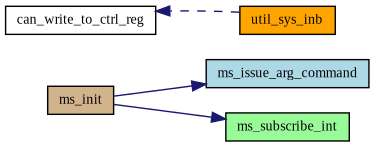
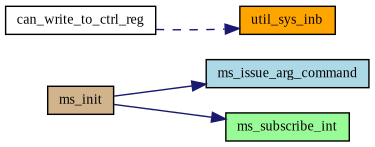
  digraph {
    fontname="Liberation Serif"
    rankdir=LR
    node [color=black fontname="Liberation Serif" fontsize=10 shape=record style=filled]
    edge [color=midnightblue fontname="Liberation Serif" fontsize=10 labelfontname=Helvetica labelfontsize=10 style=solid]
    n1 [fillcolor=tan fontcolor=black height=0.2 label=ms_init width=0.4]
    n2 [fillcolor=lightblue height=0.2 label=ms_issue_arg_command width=0.4]
    n3 [fillcolor=palegreen height=0.2 label=ms_subscribe_int width=0.4]
    n4 [fillcolor=white height=0.2 label=can_write_to_ctrl_reg width=0.4]
    n5 [fillcolor=orange height=0.2 label=util_sys_inb width=0.4]
    n1 -> n2
    n1 -> n3
-   n5 -> n4 [style=dashed]
+   n4 -> n5 [style=dashed]
  }
